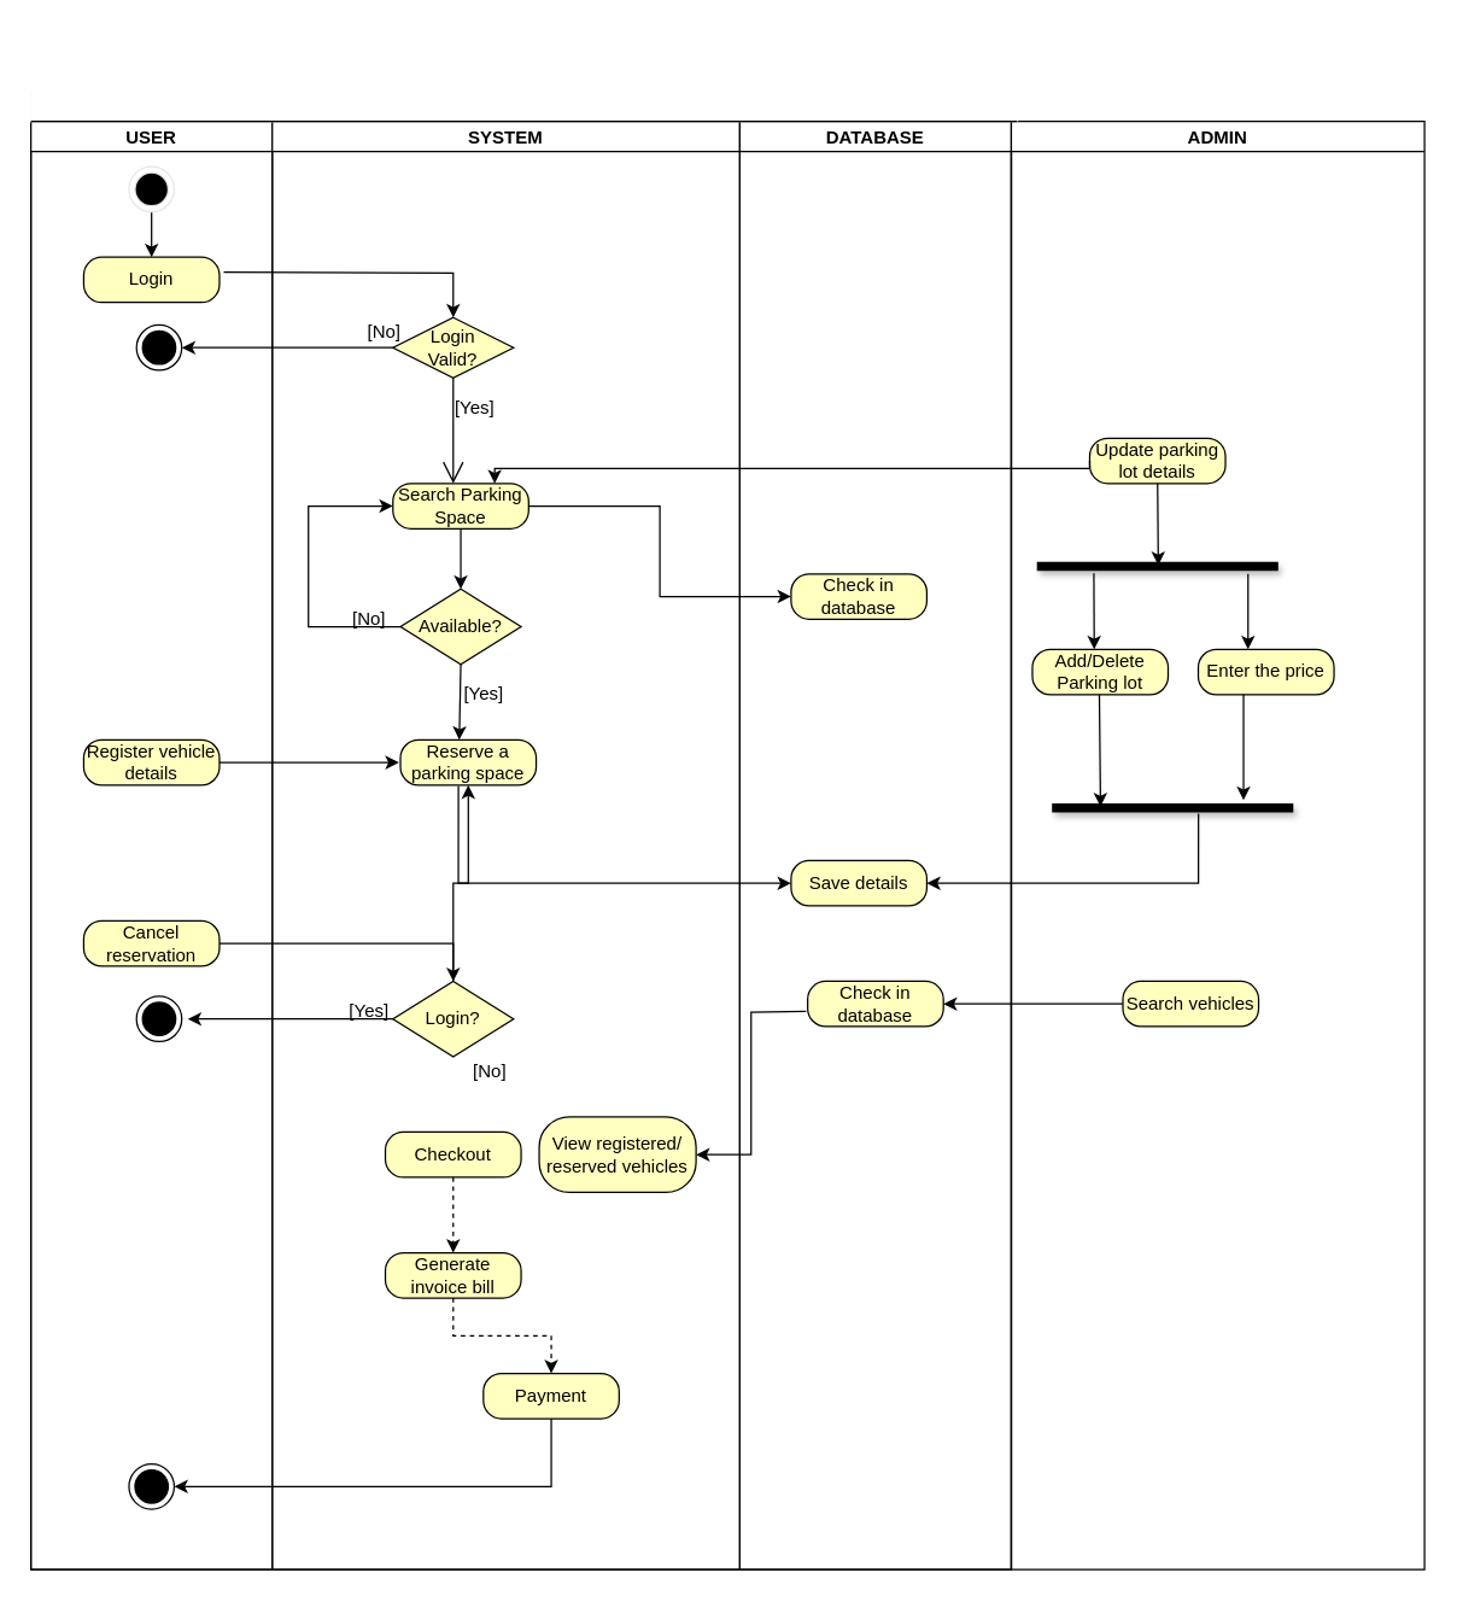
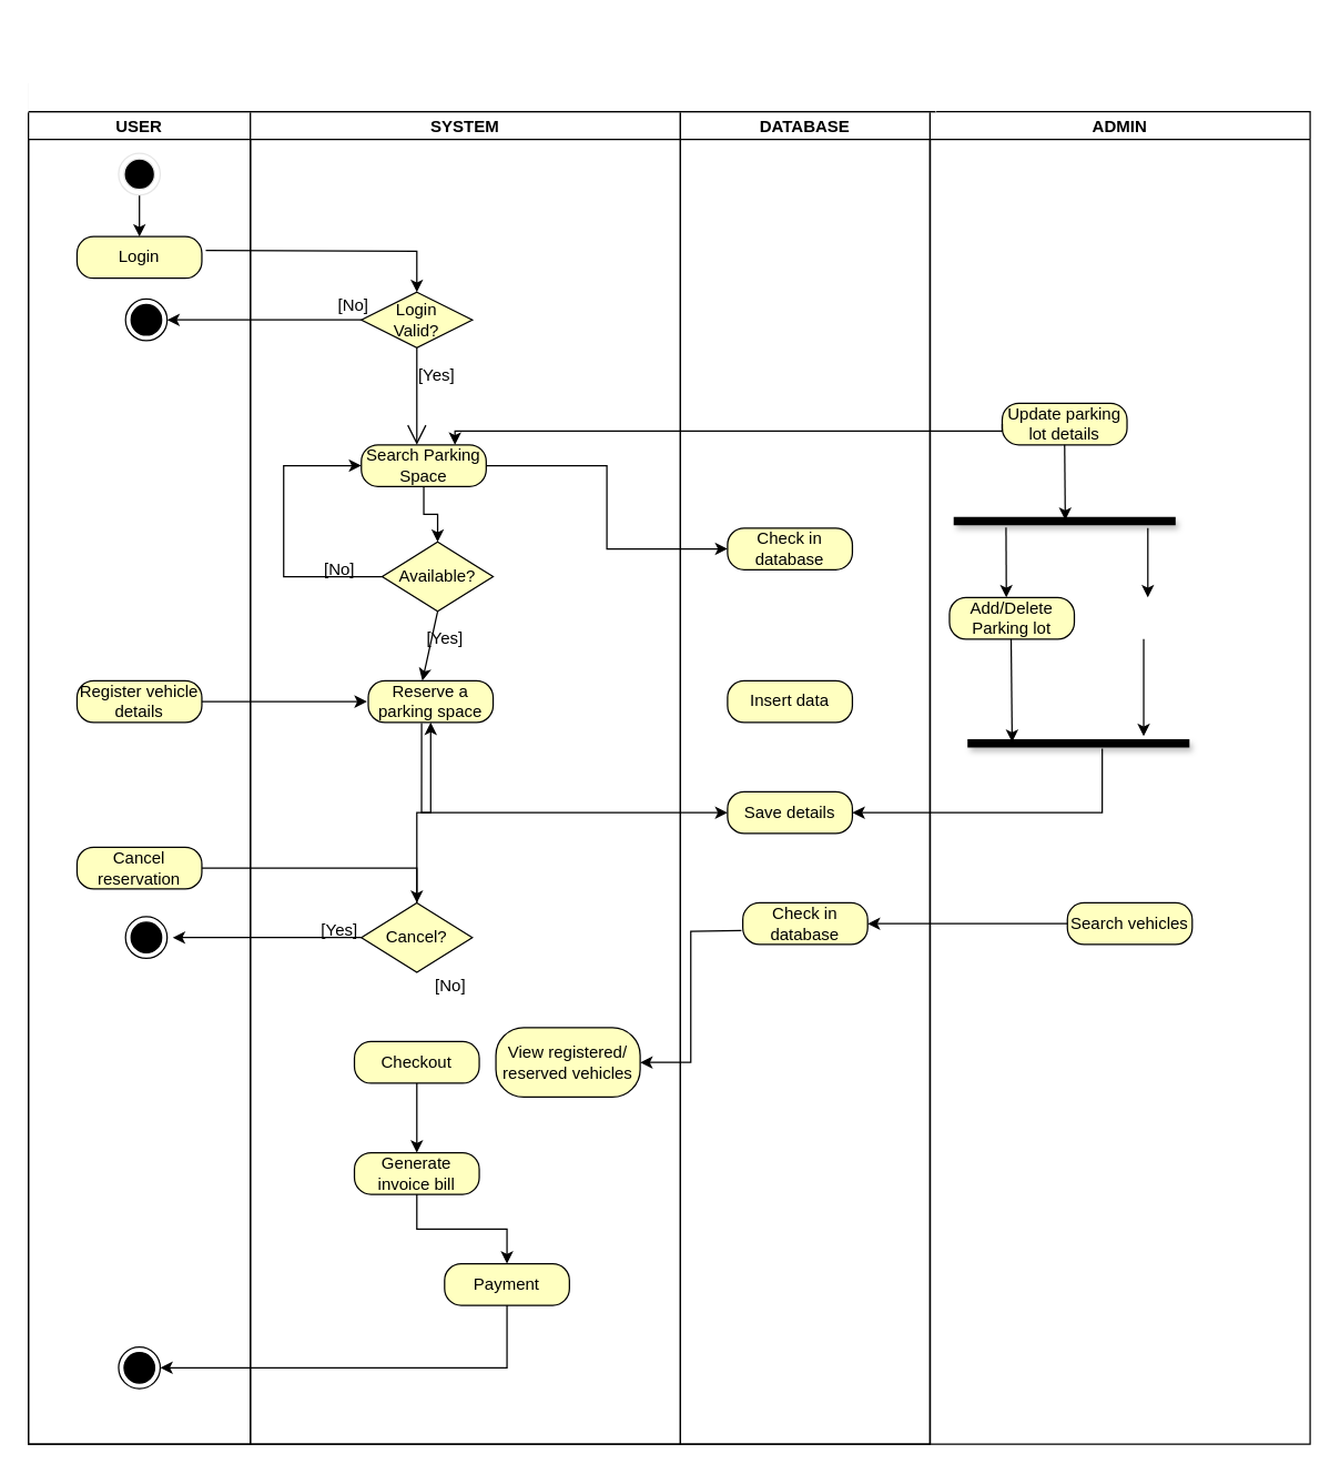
  <mxCell id="0" />
  <mxCell id="1" parent="0" />
  <mxCell id="2" value="" style="swimlane;childLayout=stackLayout;resizeParent=1;resizeParentMax=0;startSize=20;fillColor=default;swimlaneLine=1;" parent="1" vertex="1"><mxGeometry x="20" y="60" width="650" height="980" as="geometry"><mxRectangle x="180" y="40" width="60" height="20" as="alternateBounds" /></mxGeometry></mxCell>
  <mxCell id="3" value="USER" style="swimlane;startSize=20;" parent="2" vertex="1"><mxGeometry y="20" width="160" height="960" as="geometry"><mxRectangle y="20" width="30" height="460" as="alternateBounds" /></mxGeometry></mxCell>
  <mxCell id="4" value="" style="edgeStyle=orthogonalEdgeStyle;rounded=0;orthogonalLoop=1;jettySize=auto;html=1;" parent="3" source="5" target="6" edge="1"><mxGeometry relative="1" as="geometry"><Array as="points"><mxPoint x="80" y="45" /></Array></mxGeometry></mxCell>
  <mxCell id="5" value="" style="ellipse;html=1;shape=endState;fillColor=#000000;strokeColor=#E6E6E6;" parent="3" vertex="1"><mxGeometry x="65" y="30" width="30" height="30" as="geometry" /></mxCell>
  <mxCell id="6" value="Login" style="rounded=1;whiteSpace=wrap;html=1;arcSize=40;fontColor=#000000;fillColor=#ffffc0;strokeColor=#000000;" parent="3" vertex="1"><mxGeometry x="35" y="90" width="90" height="30" as="geometry" /></mxCell>
  <mxCell id="7" value="" style="ellipse;html=1;shape=endState;fillColor=#000000;strokeColor=#000000;fontFamily=Helvetica;fontSize=12;fontColor=default;startSize=20;" parent="3" vertex="1"><mxGeometry x="65" y="890" width="30" height="30" as="geometry" /></mxCell>
  <mxCell id="8" value="" style="ellipse;html=1;shape=endState;fillColor=#000000;strokeColor=#000000;fontFamily=Helvetica;fontSize=12;fontColor=default;startSize=20;" vertex="1" parent="3"><mxGeometry x="70" y="135" width="30" height="30" as="geometry" /></mxCell>
  <mxCell id="9" value="Register vehicle details" style="rounded=1;whiteSpace=wrap;html=1;arcSize=40;fontColor=#000000;fillColor=#ffffc0;strokeColor=#000000;" vertex="1" parent="3"><mxGeometry x="35" y="410" width="90" height="30" as="geometry" /></mxCell>
  <mxCell id="10" value="Cancel reservation" style="rounded=1;whiteSpace=wrap;html=1;arcSize=40;fontColor=#000000;fillColor=#ffffc0;strokeColor=#000000;" vertex="1" parent="3"><mxGeometry x="35" y="530" width="90" height="30" as="geometry" /></mxCell>
  <mxCell id="11" value="" style="endArrow=classic;html=1;rounded=0;exitX=0;exitY=0.5;exitDx=0;exitDy=0;" edge="1" parent="3" source="24"><mxGeometry width="50" height="50" relative="1" as="geometry"><mxPoint x="84" y="650" as="sourcePoint" /><mxPoint x="104" y="595" as="targetPoint" /></mxGeometry></mxCell>
  <mxCell id="12" value="" style="ellipse;html=1;shape=endState;fillColor=#000000;strokeColor=#000000;fontFamily=Helvetica;fontSize=12;fontColor=default;startSize=20;" vertex="1" parent="3"><mxGeometry x="70" y="580" width="30" height="30" as="geometry" /></mxCell>
  <mxCell id="13" value="SYSTEM" style="swimlane;startSize=20;" parent="2" vertex="1"><mxGeometry x="160" y="20" width="310" height="960" as="geometry" /></mxCell>
  <mxCell id="14" value="Payment" style="rounded=1;whiteSpace=wrap;html=1;arcSize=40;fontColor=#000000;fillColor=#ffffc0;strokeColor=#000000;" parent="13" vertex="1"><mxGeometry x="140" y="830" width="90" height="30" as="geometry" /></mxCell>
  <mxCell id="15" value="" style="endArrow=classic;html=1;rounded=0;fontFamily=Helvetica;fontSize=12;fontColor=default;edgeStyle=orthogonalEdgeStyle;entryX=0.5;entryY=0;entryDx=0;entryDy=0;" parent="13" edge="1" target="16"><mxGeometry width="50" height="50" relative="1" as="geometry"><mxPoint x="-32.17" y="100" as="sourcePoint" /><mxPoint x="84" y="100" as="targetPoint" /></mxGeometry></mxCell>
  <mxCell id="16" value="Login &lt;br&gt;Valid?" style="rhombus;whiteSpace=wrap;html=1;fillColor=#ffffc0;strokeColor=#000000;" vertex="1" parent="13"><mxGeometry x="80" y="130" width="80" height="40" as="geometry" /></mxCell>
  <mxCell id="17" value="" style="edgeStyle=orthogonalEdgeStyle;rounded=0;orthogonalLoop=1;jettySize=auto;html=1;" edge="1" parent="13" source="18" target="19"><mxGeometry relative="1" as="geometry" /></mxCell>
  <mxCell id="18" value="Search Parking Space" style="rounded=1;whiteSpace=wrap;html=1;arcSize=40;fontColor=#000000;fillColor=#ffffc0;strokeColor=#000000;" vertex="1" parent="13"><mxGeometry x="80" y="240" width="90" height="30" as="geometry" /></mxCell>
- <mxCell id="19" value="Available?" style="rhombus;whiteSpace=wrap;html=1;fillColor=#ffffc0;strokeColor=#000000;" vertex="1" parent="13"><mxGeometry x="85" y="310" width="80" height="50" as="geometry" /></mxCell>
+ <mxCell id="19" value="Available?" style="rhombus;whiteSpace=wrap;html=1;fillColor=#ffffc0;strokeColor=#000000;" vertex="1" parent="13"><mxGeometry x="95" y="310" width="80" height="50" as="geometry" /></mxCell>
  <mxCell id="20" value="" style="endArrow=classic;html=1;rounded=0;edgeStyle=orthogonalEdgeStyle;exitX=0;exitY=0.5;exitDx=0;exitDy=0;entryX=0;entryY=0.5;entryDx=0;entryDy=0;" edge="1" parent="13" source="19" target="18"><mxGeometry width="50" height="50" relative="1" as="geometry"><mxPoint x="-276" y="410" as="sourcePoint" /><mxPoint x="-226" y="360" as="targetPoint" /><Array as="points"><mxPoint x="24" y="335" /><mxPoint x="24" y="255" /></Array></mxGeometry></mxCell>
  <mxCell id="21" value="" style="endArrow=classic;html=1;rounded=0;exitX=0.5;exitY=1;exitDx=0;exitDy=0;" edge="1" parent="13" source="19"><mxGeometry width="50" height="50" relative="1" as="geometry"><mxPoint x="114" y="500" as="sourcePoint" /><mxPoint x="124" y="410" as="targetPoint" /></mxGeometry></mxCell>
  <mxCell id="22" value="Reserve a parking space" style="rounded=1;whiteSpace=wrap;html=1;arcSize=40;fontColor=#000000;fillColor=#ffffc0;strokeColor=#000000;" vertex="1" parent="13"><mxGeometry x="85" y="410" width="90" height="30" as="geometry" /></mxCell>
  <mxCell id="23" value="" style="edgeStyle=orthogonalEdgeStyle;rounded=0;orthogonalLoop=1;jettySize=auto;html=1;" edge="1" parent="13" source="24" target="22"><mxGeometry relative="1" as="geometry" /></mxCell>
- <mxCell id="24" value="Login?" style="rhombus;whiteSpace=wrap;html=1;fillColor=#ffffc0;strokeColor=#000000;" vertex="1" parent="13"><mxGeometry x="80" y="570" width="80" height="50" as="geometry" /></mxCell>
- <mxCell id="25" value="" style="edgeStyle=orthogonalEdgeStyle;rounded=0;orthogonalLoop=1;jettySize=auto;html=1;dashed=1;" edge="1" parent="13" source="26" target="28"><mxGeometry relative="1" as="geometry" /></mxCell>
+ <mxCell id="24" value="Cancel?" style="rhombus;whiteSpace=wrap;html=1;fillColor=#ffffc0;strokeColor=#000000;" vertex="1" parent="13"><mxGeometry x="80" y="570" width="80" height="50" as="geometry" /></mxCell>
+ <mxCell id="25" value="" style="edgeStyle=orthogonalEdgeStyle;rounded=0;orthogonalLoop=1;jettySize=auto;html=1;" edge="1" parent="13" source="26" target="28"><mxGeometry relative="1" as="geometry" /></mxCell>
  <mxCell id="26" value="Checkout" style="rounded=1;whiteSpace=wrap;html=1;arcSize=40;fontColor=#000000;fillColor=#ffffc0;strokeColor=#000000;" vertex="1" parent="13"><mxGeometry x="75" y="670" width="90" height="30" as="geometry" /></mxCell>
- <mxCell id="27" value="" style="edgeStyle=orthogonalEdgeStyle;rounded=0;orthogonalLoop=1;jettySize=auto;html=1;dashed=1;" edge="1" parent="13" source="28" target="14"><mxGeometry relative="1" as="geometry" /></mxCell>
+ <mxCell id="27" value="" style="edgeStyle=orthogonalEdgeStyle;rounded=0;orthogonalLoop=1;jettySize=auto;html=1;" edge="1" parent="13" source="28" target="14"><mxGeometry relative="1" as="geometry" /></mxCell>
  <mxCell id="28" value="Generate invoice bill" style="rounded=1;whiteSpace=wrap;html=1;arcSize=40;fontColor=#000000;fillColor=#ffffc0;strokeColor=#000000;" vertex="1" parent="13"><mxGeometry x="75" y="750" width="90" height="30" as="geometry" /></mxCell>
  <mxCell id="29" value="View registered/&lt;br&gt;reserved vehicles" style="rounded=1;whiteSpace=wrap;html=1;arcSize=40;fontColor=#000000;fillColor=#ffffc0;strokeColor=#000000;" vertex="1" parent="13"><mxGeometry x="177" y="660" width="104" height="50" as="geometry" /></mxCell>
  <mxCell id="30" value="DATABASE" style="swimlane;startSize=20;" parent="2" vertex="1"><mxGeometry x="470" y="20" width="180" height="960" as="geometry" /></mxCell>
+ <mxCell id="31" value="Insert data" style="rounded=1;whiteSpace=wrap;html=1;arcSize=40;fontColor=#000000;fillColor=#ffffc0;strokeColor=#000000;" parent="30" vertex="1"><mxGeometry x="34" y="410" width="90" height="30" as="geometry" /></mxCell>
  <mxCell id="32" value="Check in database" style="rounded=1;whiteSpace=wrap;html=1;arcSize=40;fontColor=#000000;fillColor=#ffffc0;strokeColor=#000000;" parent="30" vertex="1"><mxGeometry x="45" y="570" width="90" height="30" as="geometry" /></mxCell>
  <mxCell id="33" value="Check in database" style="rounded=1;whiteSpace=wrap;html=1;arcSize=40;fontColor=#000000;fillColor=#ffffc0;strokeColor=#000000;" vertex="1" parent="30"><mxGeometry x="34" y="300" width="90" height="30" as="geometry" /></mxCell>
  <mxCell id="34" value="Save details" style="rounded=1;whiteSpace=wrap;html=1;arcSize=40;fontColor=#000000;fillColor=#ffffc0;strokeColor=#000000;" vertex="1" parent="30"><mxGeometry x="34" y="490" width="90" height="30" as="geometry" /></mxCell>
  <mxCell id="35" value="" style="endArrow=classic;html=1;rounded=0;entryX=1;entryY=0.5;entryDx=0;entryDy=0;edgeStyle=orthogonalEdgeStyle;" edge="1" parent="30" target="29"><mxGeometry width="50" height="50" relative="1" as="geometry"><mxPoint x="44" y="590" as="sourcePoint" /><mxPoint x="54" y="680" as="targetPoint" /></mxGeometry></mxCell>
  <mxCell id="36" value="" style="endArrow=classic;html=1;rounded=0;entryX=0;entryY=0.5;entryDx=0;entryDy=0;exitX=1;exitY=0.5;exitDx=0;exitDy=0;edgeStyle=orthogonalEdgeStyle;" edge="1" parent="2" source="18" target="33"><mxGeometry width="50" height="50" relative="1" as="geometry"><mxPoint x="304" y="480" as="sourcePoint" /><mxPoint x="354" y="430" as="targetPoint" /></mxGeometry></mxCell>
  <mxCell id="37" value="" style="endArrow=classic;html=1;rounded=0;exitX=1;exitY=0.5;exitDx=0;exitDy=0;" edge="1" parent="2" source="9"><mxGeometry width="50" height="50" relative="1" as="geometry"><mxPoint x="204" y="560" as="sourcePoint" /><mxPoint x="244" y="445" as="targetPoint" /></mxGeometry></mxCell>
  <mxCell id="38" value="" style="endArrow=classic;html=1;rounded=0;edgeStyle=orthogonalEdgeStyle;entryX=0;entryY=0.5;entryDx=0;entryDy=0;exitX=0.427;exitY=1.019;exitDx=0;exitDy=0;exitPerimeter=0;" edge="1" parent="2" source="22" target="34"><mxGeometry width="50" height="50" relative="1" as="geometry"><mxPoint x="284" y="470" as="sourcePoint" /><mxPoint x="294" y="500" as="targetPoint" /><Array as="points"><mxPoint x="283" y="525" /></Array></mxGeometry></mxCell>
  <mxCell id="39" value="" style="endArrow=classic;html=1;rounded=0;edgeStyle=orthogonalEdgeStyle;entryX=0.5;entryY=0;entryDx=0;entryDy=0;exitX=1;exitY=0.5;exitDx=0;exitDy=0;" edge="1" parent="2" source="10" target="24"><mxGeometry width="50" height="50" relative="1" as="geometry"><mxPoint x="184" y="600" as="sourcePoint" /><mxPoint x="234" y="550" as="targetPoint" /></mxGeometry></mxCell>
  <mxCell id="40" value="" style="endArrow=classic;html=1;rounded=0;exitX=0;exitY=0.5;exitDx=0;exitDy=0;entryX=1;entryY=0.5;entryDx=0;entryDy=0;" edge="1" parent="2" source="16" target="8"><mxGeometry width="50" height="50" relative="1" as="geometry"><mxPoint x="-156" y="330" as="sourcePoint" /><mxPoint x="104" y="180" as="targetPoint" /></mxGeometry></mxCell>
  <mxCell id="41" value="" style="endArrow=classic;html=1;rounded=0;exitX=0.5;exitY=1;exitDx=0;exitDy=0;edgeStyle=orthogonalEdgeStyle;entryX=1;entryY=0.5;entryDx=0;entryDy=0;" edge="1" parent="2" source="14" target="7"><mxGeometry width="50" height="50" relative="1" as="geometry"><mxPoint x="194" y="1000" as="sourcePoint" /><mxPoint x="244" y="950" as="targetPoint" /></mxGeometry></mxCell>
  <mxCell id="42" value="ADMIN" style="swimlane;startSize=20;" vertex="1" parent="1"><mxGeometry x="670" y="80" width="274" height="960" as="geometry" /></mxCell>
  <mxCell id="43" value="Update parking lot details" style="rounded=1;whiteSpace=wrap;html=1;arcSize=40;fontColor=#000000;fillColor=#ffffc0;strokeColor=#000000;" vertex="1" parent="42"><mxGeometry x="52" y="210" width="90" height="30" as="geometry" /></mxCell>
  <mxCell id="44" value="" style="line;strokeWidth=6;fillColor=none;align=left;verticalAlign=middle;spacingTop=-1;spacingLeft=3;spacingRight=3;rotatable=0;labelPosition=right;points=[];portConstraint=eastwest;fontFamily=Helvetica;fontSize=9;fontColor=default;html=1;shadow=1;sketch=0;" vertex="1" parent="42"><mxGeometry x="17" y="290" width="160" height="10" as="geometry" /></mxCell>
  <mxCell id="45" value="" style="endArrow=classic;html=1;rounded=0;exitX=0.5;exitY=1;exitDx=0;exitDy=0;entryX=0.503;entryY=0.42;entryDx=0;entryDy=0;entryPerimeter=0;" edge="1" parent="42" source="43" target="44"><mxGeometry width="50" height="50" relative="1" as="geometry"><mxPoint x="64" y="410" as="sourcePoint" /><mxPoint x="114" y="360" as="targetPoint" /></mxGeometry></mxCell>
  <mxCell id="46" value="Add/Delete Parking lot" style="rounded=1;whiteSpace=wrap;html=1;arcSize=40;fontColor=#000000;fillColor=#ffffc0;strokeColor=#000000;" vertex="1" parent="42"><mxGeometry x="14" y="350" width="90" height="30" as="geometry" /></mxCell>
- <mxCell id="47" value="Enter the price" style="rounded=1;whiteSpace=wrap;html=1;arcSize=40;fontColor=#000000;fillColor=#ffffc0;strokeColor=#000000;" vertex="1" parent="42"><mxGeometry x="124" y="350" width="90" height="30" as="geometry" /></mxCell>
  <mxCell id="48" value="" style="endArrow=classic;html=1;rounded=0;exitX=0.236;exitY=0.953;exitDx=0;exitDy=0;exitPerimeter=0;" edge="1" parent="42" source="44"><mxGeometry width="50" height="50" relative="1" as="geometry"><mxPoint x="64" y="500" as="sourcePoint" /><mxPoint x="55" y="350" as="targetPoint" /></mxGeometry></mxCell>
  <mxCell id="49" value="" style="endArrow=classic;html=1;rounded=0;" edge="1" parent="42"><mxGeometry width="50" height="50" relative="1" as="geometry"><mxPoint x="157" y="300" as="sourcePoint" /><mxPoint x="157" y="350" as="targetPoint" /></mxGeometry></mxCell>
  <mxCell id="50" value="" style="line;strokeWidth=6;fillColor=none;align=left;verticalAlign=middle;spacingTop=-1;spacingLeft=3;spacingRight=3;rotatable=0;labelPosition=right;points=[];portConstraint=eastwest;fontFamily=Helvetica;fontSize=9;fontColor=default;html=1;shadow=1;sketch=0;" vertex="1" parent="42"><mxGeometry x="27" y="450" width="160" height="10" as="geometry" /></mxCell>
  <mxCell id="51" value="" style="endArrow=classic;html=1;rounded=0;exitX=0.236;exitY=0.953;exitDx=0;exitDy=0;exitPerimeter=0;entryX=0.201;entryY=0.412;entryDx=0;entryDy=0;entryPerimeter=0;" edge="1" parent="42" target="50"><mxGeometry width="50" height="50" relative="1" as="geometry"><mxPoint x="58.41" y="380" as="sourcePoint" /><mxPoint x="58.65" y="430.47" as="targetPoint" /></mxGeometry></mxCell>
  <mxCell id="52" value="" style="endArrow=classic;html=1;rounded=0;" edge="1" parent="42"><mxGeometry width="50" height="50" relative="1" as="geometry"><mxPoint x="154" y="380" as="sourcePoint" /><mxPoint x="154" y="450" as="targetPoint" /></mxGeometry></mxCell>
- <mxCell id="53" value="Search vehicles" style="rounded=1;whiteSpace=wrap;html=1;arcSize=40;fontColor=#000000;fillColor=#ffffc0;strokeColor=#000000;" vertex="1" parent="42"><mxGeometry x="74" y="570" width="90" height="30" as="geometry" /></mxCell>
+ <mxCell id="53" value="Search vehicles" style="rounded=1;whiteSpace=wrap;html=1;arcSize=40;fontColor=#000000;fillColor=#ffffc0;strokeColor=#000000;" vertex="1" parent="42"><mxGeometry x="99" y="570" width="90" height="30" as="geometry" /></mxCell>
  <mxCell id="54" value="" style="endArrow=open;endFill=1;endSize=12;html=1;rounded=0;exitX=0.5;exitY=1;exitDx=0;exitDy=0;" edge="1" parent="1" source="16"><mxGeometry width="160" relative="1" as="geometry"><mxPoint x="194" y="300" as="sourcePoint" /><mxPoint x="300" y="320" as="targetPoint" /></mxGeometry></mxCell>
  <mxCell id="55" value="[No]" style="text;html=1;align=center;verticalAlign=middle;resizable=0;points=[];autosize=1;strokeColor=none;fillColor=none;" vertex="1" parent="1"><mxGeometry x="234" y="210" width="40" height="20" as="geometry" /></mxCell>
  <mxCell id="56" value="[Yes]" style="text;html=1;align=center;verticalAlign=middle;resizable=0;points=[];autosize=1;strokeColor=none;fillColor=none;" vertex="1" parent="1"><mxGeometry x="294" y="260" width="40" height="20" as="geometry" /></mxCell>
  <mxCell id="57" value="[No]" style="text;html=1;align=center;verticalAlign=middle;resizable=0;points=[];autosize=1;strokeColor=none;fillColor=none;" vertex="1" parent="1"><mxGeometry x="224" y="400" width="40" height="20" as="geometry" /></mxCell>
  <mxCell id="58" value="[Yes]" style="text;html=1;align=center;verticalAlign=middle;resizable=0;points=[];autosize=1;strokeColor=none;fillColor=none;" vertex="1" parent="1"><mxGeometry x="300" y="450" width="40" height="20" as="geometry" /></mxCell>
  <mxCell id="59" value="" style="endArrow=classic;html=1;rounded=0;entryX=0.75;entryY=0;entryDx=0;entryDy=0;edgeStyle=orthogonalEdgeStyle;exitX=0;exitY=0.5;exitDx=0;exitDy=0;" edge="1" parent="1" source="43" target="18"><mxGeometry width="50" height="50" relative="1" as="geometry"><mxPoint x="394" y="300" as="sourcePoint" /><mxPoint x="444" y="250" as="targetPoint" /><Array as="points"><mxPoint x="722" y="310" /><mxPoint x="327" y="310" /></Array></mxGeometry></mxCell>
  <mxCell id="60" value="" style="endArrow=classic;html=1;rounded=0;edgeStyle=orthogonalEdgeStyle;exitX=0.607;exitY=0.882;exitDx=0;exitDy=0;exitPerimeter=0;" edge="1" parent="1" source="50"><mxGeometry width="50" height="50" relative="1" as="geometry"><mxPoint x="794" y="560" as="sourcePoint" /><mxPoint x="614" y="585" as="targetPoint" /><Array as="points"><mxPoint x="794" y="585" /></Array></mxGeometry></mxCell>
  <mxCell id="61" value="[Yes]" style="text;html=1;align=center;verticalAlign=middle;resizable=0;points=[];autosize=1;strokeColor=none;fillColor=none;" vertex="1" parent="1"><mxGeometry x="224" y="660" width="40" height="20" as="geometry" /></mxCell>
  <mxCell id="62" value="[No]" style="text;html=1;align=center;verticalAlign=middle;resizable=0;points=[];autosize=1;strokeColor=none;fillColor=none;" vertex="1" parent="1"><mxGeometry x="304" y="700" width="40" height="20" as="geometry" /></mxCell>
  <mxCell id="63" value="" style="endArrow=classic;html=1;rounded=0;entryX=1;entryY=0.5;entryDx=0;entryDy=0;exitX=0;exitY=0.5;exitDx=0;exitDy=0;" edge="1" parent="1" source="53" target="32"><mxGeometry width="50" height="50" relative="1" as="geometry"><mxPoint x="724" y="790" as="sourcePoint" /><mxPoint x="774" y="740" as="targetPoint" /></mxGeometry></mxCell>
  <mxCell id="64" value="" style="rounded=0;whiteSpace=wrap;html=1;strokeColor=#FFFFFF;" vertex="1" parent="1"><mxGeometry x="20" y="20" width="654" height="60" as="geometry" /></mxCell>
  <mxCell id="65" value="" style="endArrow=none;html=1;rounded=0;entryX=1;entryY=1;entryDx=0;entryDy=0;" edge="1" parent="1" target="64"><mxGeometry width="50" height="50" relative="1" as="geometry"><mxPoint x="20" y="80" as="sourcePoint" /><mxPoint x="240" y="-100" as="targetPoint" /></mxGeometry></mxCell>
